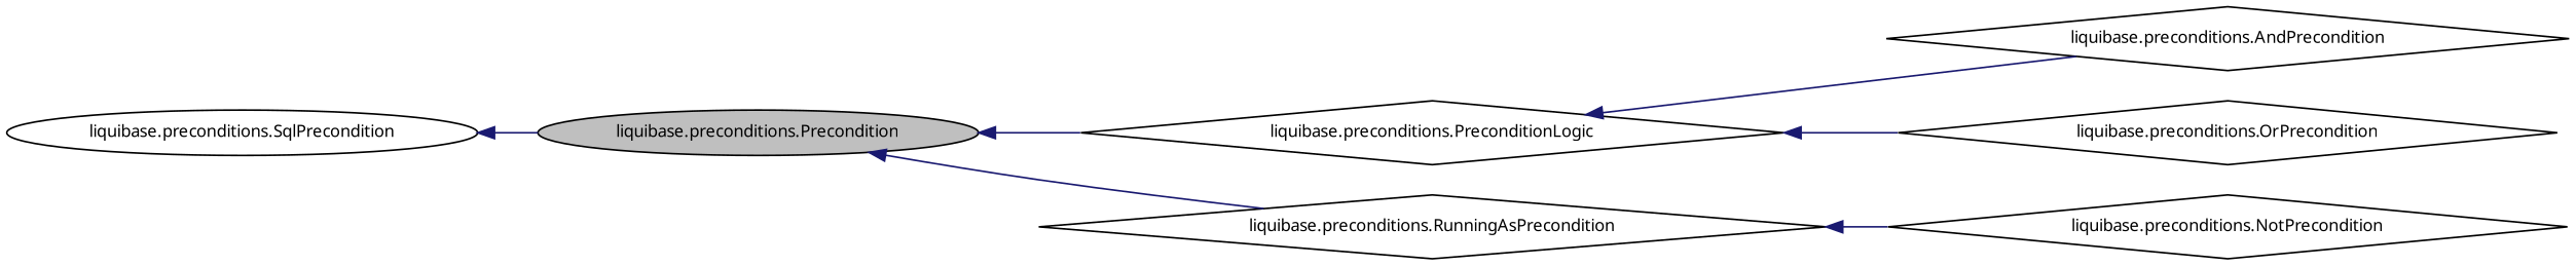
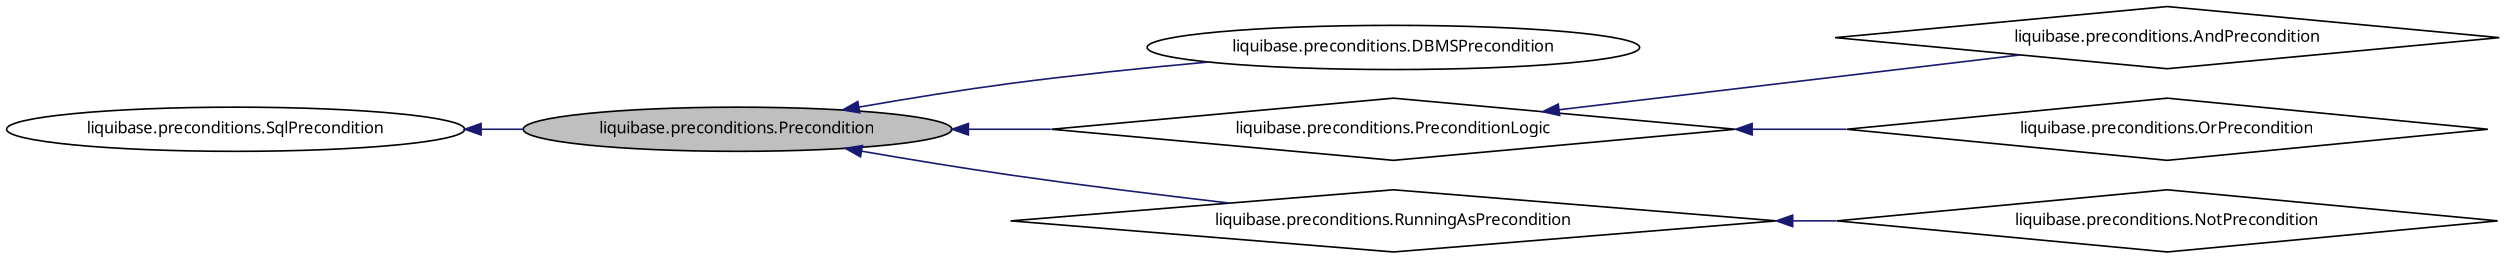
  digraph {
    rankdir=LR
    node [color=black fillcolor=white fontname="FreeSans.ttf" fontsize=10 shape=diamond style=filled]
    edge [color=midnightblue dir=back fontname="FreeSans.ttf" fontsize=10 labelfontname="FreeSans.ttf" labelfontsize=10 style=solid]
    n1 [fillcolor=grey75 fontcolor=black height=0.2 label="liquibase.preconditions.Precondition" shape=ellipse width=0.4]
+   n2 [height=0.2 label="liquibase.preconditions.DBMSPrecondition" shape=ellipse width=0.4]
    n3 [height=0.2 label="liquibase.preconditions.PreconditionLogic" width=0.4]
    n4 [height=0.2 label="liquibase.preconditions.RunningAsPrecondition" width=0.4]
    n5 [height=0.2 label="liquibase.preconditions.AndPrecondition" width=0.4]
    n6 [height=0.2 label="liquibase.preconditions.OrPrecondition" width=0.4]
    n7 [height=0.2 label="liquibase.preconditions.NotPrecondition" width=0.4]
    n8 [height=0.2 label="liquibase.preconditions.SqlPrecondition" shape=ellipse width=0.4]
+   n1 -> n2
    n1 -> n3
    n1 -> n4
    n3 -> n5
    n3 -> n6
    n4 -> n7
    n8 -> n1
  }
